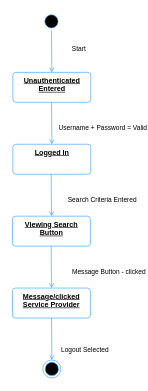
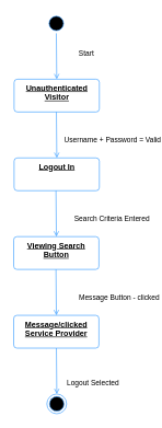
  <mxCell id="0" />
  <mxCell id="1" parent="0" />
- <mxCell id="2" value="&lt;b&gt;&lt;span&gt;Unauthenticated&lt;br&gt;Entered&lt;br&gt;&lt;/span&gt;&lt;/b&gt;" style="html=1;align=center;verticalAlign=top;rounded=1;absoluteArcSize=1;arcSize=10;dashed=0;strokeColor=#3399FF;fontStyle=4" vertex="1" parent="1"><mxGeometry x="21" y="120" width="130" height="50" as="geometry" /></mxCell>
+ <mxCell id="2" value="&lt;b&gt;&lt;span&gt;Unauthenticated&lt;br&gt;Visitor&lt;br&gt;&lt;/span&gt;&lt;/b&gt;" style="html=1;align=center;verticalAlign=top;rounded=1;absoluteArcSize=1;arcSize=10;dashed=0;strokeColor=#3399FF;fontStyle=4" vertex="1" parent="1"><mxGeometry x="21" y="120" width="130" height="50" as="geometry" /></mxCell>
  <mxCell id="3" value="" style="ellipse;html=1;shape=startState;fillColor=#000000;strokeColor=#3399FF;" vertex="1" parent="1"><mxGeometry x="70.38" y="20" width="30" height="30" as="geometry" /></mxCell>
  <mxCell id="4" value="Start" style="html=1;verticalAlign=top;labelBackgroundColor=none;endArrow=open;endFill=0;strokeColor=#3399FF;entryX=0.5;entryY=0;entryDx=0;entryDy=0;" edge="1" parent="1" source="3" target="2"><mxGeometry x="-0.5" y="45" width="160" relative="1" as="geometry"><mxPoint x="94" y="90" as="sourcePoint" /><mxPoint x="206" y="240" as="targetPoint" /><Array as="points" /><mxPoint as="offset" /></mxGeometry></mxCell>
  <mxCell id="5" value="Username + Password = Valid" style="html=1;verticalAlign=top;labelBackgroundColor=none;endArrow=open;endFill=0;strokeColor=#3399FF;entryX=0.5;entryY=0;entryDx=0;entryDy=0;" edge="1" parent="1"><mxGeometry x="-0.121" y="85" width="160" relative="1" as="geometry"><mxPoint x="85.5" y="170" as="sourcePoint" /><mxPoint x="86.12" y="240" as="targetPoint" /><Array as="points" /><mxPoint as="offset" /></mxGeometry></mxCell>
- <mxCell id="6" value="&lt;b&gt;&lt;span&gt;Logged In&lt;br&gt;&lt;/span&gt;&lt;/b&gt;" style="html=1;align=center;verticalAlign=top;rounded=1;absoluteArcSize=1;arcSize=10;dashed=0;strokeColor=#3399FF;fontStyle=4" vertex="1" parent="1"><mxGeometry x="21" y="240" width="130" height="50" as="geometry" /></mxCell>
+ <mxCell id="6" value="&lt;b&gt;&lt;span&gt;Logout In&lt;br&gt;&lt;/span&gt;&lt;/b&gt;" style="html=1;align=center;verticalAlign=top;rounded=1;absoluteArcSize=1;arcSize=10;dashed=0;strokeColor=#3399FF;fontStyle=4" vertex="1" parent="1"><mxGeometry x="21" y="240" width="130" height="50" as="geometry" /></mxCell>
  <mxCell id="7" value="Search Criteria Entered" style="html=1;verticalAlign=top;labelBackgroundColor=none;endArrow=open;endFill=0;strokeColor=#3399FF;entryX=0.5;entryY=0;entryDx=0;entryDy=0;" edge="1" parent="1"><mxGeometry x="-0.121" y="85" width="160" relative="1" as="geometry"><mxPoint x="84.88" y="290" as="sourcePoint" /><mxPoint x="85.5" y="360" as="targetPoint" /><Array as="points" /><mxPoint as="offset" /></mxGeometry></mxCell>
  <mxCell id="8" value="&lt;b&gt;&lt;span&gt;Viewing Search &lt;br&gt;Button&lt;br&gt;&lt;/span&gt;&lt;/b&gt;" style="html=1;align=center;verticalAlign=top;rounded=1;absoluteArcSize=1;arcSize=10;dashed=0;strokeColor=#3399FF;fontStyle=4" vertex="1" parent="1"><mxGeometry x="20.38" y="360" width="130" height="50" as="geometry" /></mxCell>
  <mxCell id="9" value="Message Button - clicked" style="html=1;verticalAlign=top;labelBackgroundColor=none;endArrow=open;endFill=0;strokeColor=#3399FF;entryX=0.5;entryY=0;entryDx=0;entryDy=0;" edge="1" parent="1"><mxGeometry x="-0.119" y="96" width="160" relative="1" as="geometry"><mxPoint x="84.88" y="410" as="sourcePoint" /><mxPoint x="85.5" y="480" as="targetPoint" /><Array as="points" /><mxPoint as="offset" /></mxGeometry></mxCell>
  <mxCell id="10" value="&lt;b&gt;&lt;span&gt;Message/clicked&lt;br&gt;Service Provider&lt;br&gt;&lt;/span&gt;&lt;/b&gt;" style="html=1;align=center;verticalAlign=top;rounded=1;absoluteArcSize=1;arcSize=10;dashed=0;strokeColor=#3399FF;fontStyle=4" vertex="1" parent="1"><mxGeometry x="20.38" y="480" width="130" height="50" as="geometry" /></mxCell>
  <mxCell id="11" value="" style="ellipse;html=1;shape=endState;fillColor=#000000;strokeColor=#3399FF;" vertex="1" parent="1"><mxGeometry x="71" y="600" width="30" height="30" as="geometry" /></mxCell>
  <mxCell id="12" value="Logout Selected" style="html=1;verticalAlign=top;labelBackgroundColor=none;endArrow=open;endFill=0;strokeColor=#3399FF;entryX=0.5;entryY=0;entryDx=0;entryDy=0;" edge="1" parent="1"><mxGeometry x="0.157" y="55" width="160" relative="1" as="geometry"><mxPoint x="85.5" y="530" as="sourcePoint" /><mxPoint x="86.12" y="600" as="targetPoint" /><Array as="points" /><mxPoint as="offset" /></mxGeometry></mxCell>
